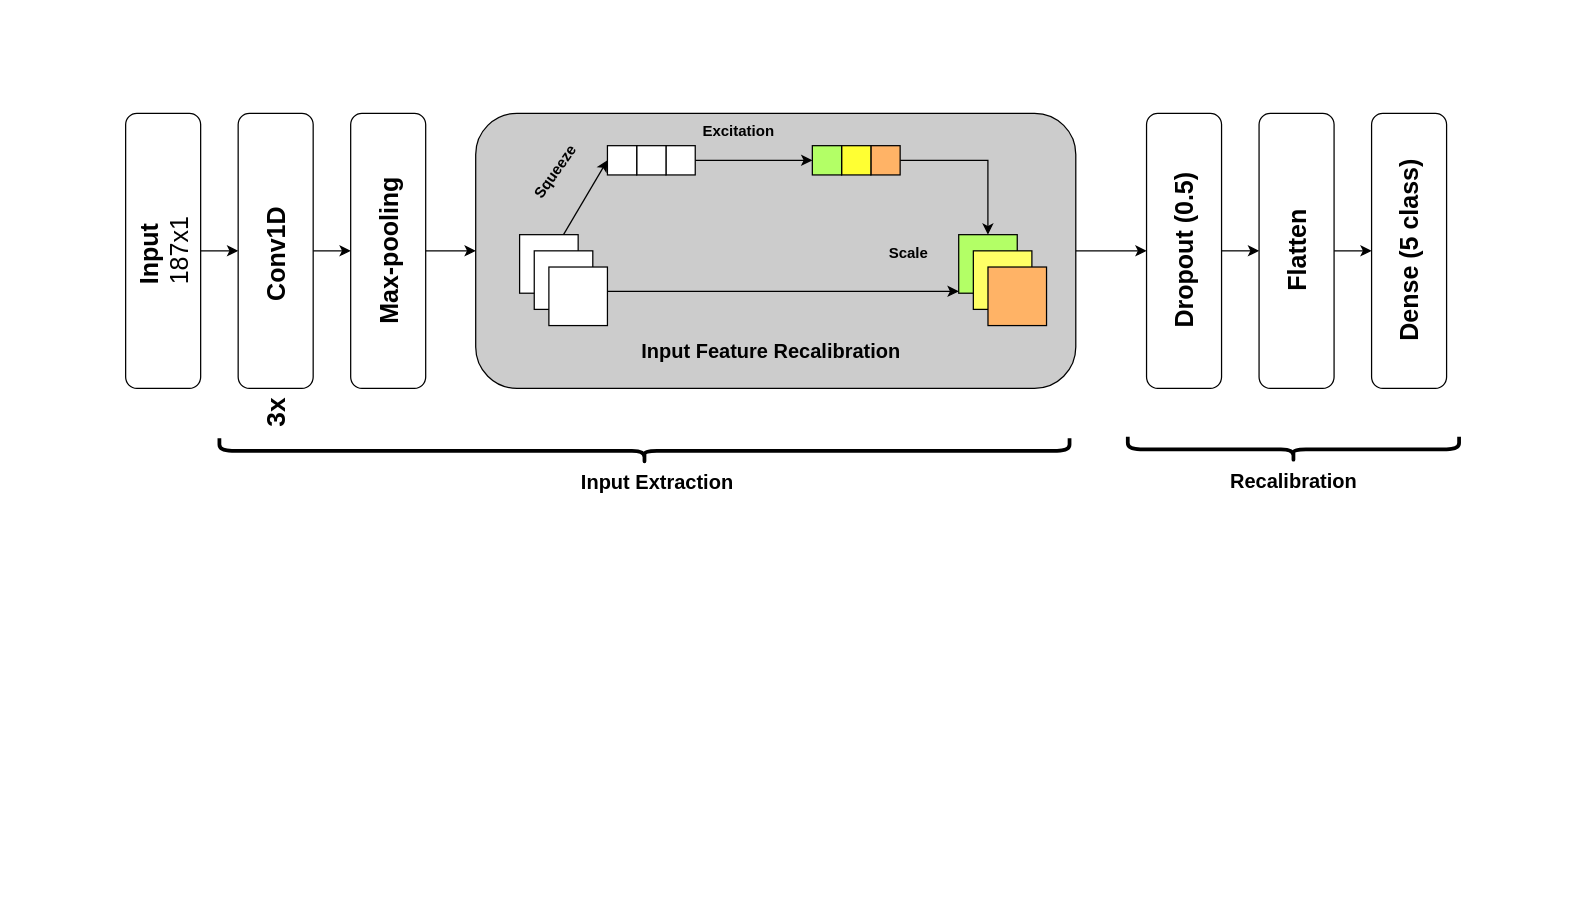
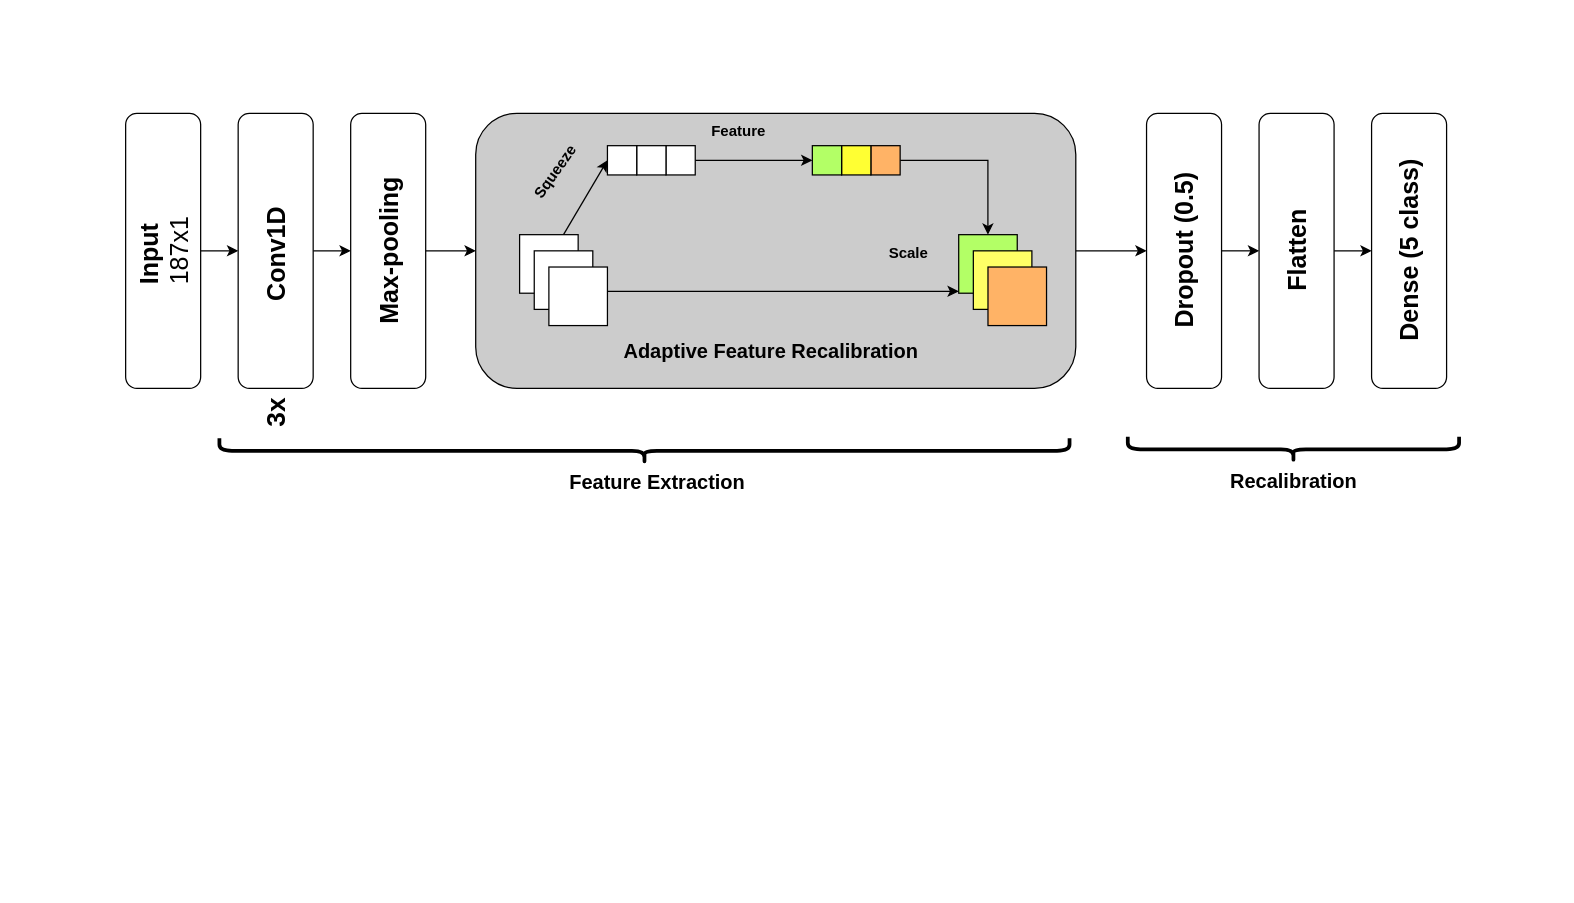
  <mxCell id="0" />
  <mxCell id="1" parent="0" />
  <mxCell id="2" style="edgeStyle=orthogonalEdgeStyle;rounded=0;orthogonalLoop=1;jettySize=auto;html=1;entryX=0.5;entryY=0;entryDx=0;entryDy=0;" edge="1" parent="1" source="3" target="5"><mxGeometry relative="1" as="geometry" /></mxCell>
  <mxCell id="3" value="&lt;b style=&quot;font-size: 20px;&quot;&gt;Input&amp;nbsp;&lt;/b&gt;&lt;br style=&quot;font-size: 20px;&quot;&gt;187x1" style="rounded=1;whiteSpace=wrap;html=1;fontSize=20;rotation=-90;" vertex="1" parent="1"><mxGeometry x="20" y="170" width="220" height="60" as="geometry" /></mxCell>
  <mxCell id="4" style="edgeStyle=orthogonalEdgeStyle;rounded=0;orthogonalLoop=1;jettySize=auto;html=1;" edge="1" parent="1" source="5" target="8"><mxGeometry relative="1" as="geometry" /></mxCell>
  <mxCell id="5" value="&lt;b&gt;Conv1D&amp;nbsp;&lt;br&gt;&lt;/b&gt;" style="rounded=1;whiteSpace=wrap;html=1;fontSize=20;rotation=-90;" vertex="1" parent="1"><mxGeometry x="110" y="170" width="220" height="60" as="geometry" /></mxCell>
  <mxCell id="6" value="&lt;b&gt;&lt;font style=&quot;font-size: 21px;&quot;&gt;3x&lt;/font&gt;&lt;/b&gt;" style="text;html=1;align=center;verticalAlign=middle;resizable=0;points=[];autosize=1;strokeColor=none;fillColor=none;rotation=-90;" vertex="1" parent="1"><mxGeometry x="195" y="310" width="50" height="40" as="geometry" /></mxCell>
  <mxCell id="7" style="edgeStyle=orthogonalEdgeStyle;rounded=0;orthogonalLoop=1;jettySize=auto;html=1;entryX=0;entryY=0.5;entryDx=0;entryDy=0;" edge="1" parent="1" source="8" target="10"><mxGeometry relative="1" as="geometry" /></mxCell>
  <mxCell id="8" value="&lt;b&gt;Max-pooling&lt;br&gt;&lt;/b&gt;" style="rounded=1;whiteSpace=wrap;html=1;fontSize=20;rotation=-90;" vertex="1" parent="1"><mxGeometry x="200" y="170" width="220" height="60" as="geometry" /></mxCell>
  <mxCell id="9" style="edgeStyle=orthogonalEdgeStyle;rounded=0;orthogonalLoop=1;jettySize=auto;html=1;entryX=0.5;entryY=0;entryDx=0;entryDy=0;" edge="1" parent="1" source="10" target="32"><mxGeometry relative="1" as="geometry" /></mxCell>
  <mxCell id="10" value="" style="rounded=1;whiteSpace=wrap;html=1;fillColor=#CCCCCC;container=0;" vertex="1" parent="1"><mxGeometry x="380" y="90" width="480.0" height="220" as="geometry" /></mxCell>
  <mxCell id="11" value="" style="whiteSpace=wrap;html=1;aspect=fixed;container=0;" vertex="1" parent="1"><mxGeometry x="415.122" y="187.059" width="46.829" height="46.829" as="geometry" /></mxCell>
  <mxCell id="12" value="" style="whiteSpace=wrap;html=1;aspect=fixed;container=0;" vertex="1" parent="1"><mxGeometry x="426.829" y="200" width="46.829" height="46.829" as="geometry" /></mxCell>
  <mxCell id="13" value="" style="whiteSpace=wrap;html=1;aspect=fixed;container=0;" vertex="1" parent="1"><mxGeometry x="438.537" y="212.941" width="46.829" height="46.829" as="geometry" /></mxCell>
  <mxCell id="14" value="" style="endArrow=classic;html=1;rounded=0;entryX=0;entryY=0.5;entryDx=0;entryDy=0;" edge="1" parent="1" target="30"><mxGeometry width="50" height="50" relative="1" as="geometry"><mxPoint x="450.244" y="187.059" as="sourcePoint" /><mxPoint x="485.366" y="128.824" as="targetPoint" /></mxGeometry></mxCell>
  <mxCell id="15" value="&lt;font style=&quot;font-size: 12px;&quot;&gt;Squeeze&lt;/font&gt;" style="text;html=1;align=center;verticalAlign=middle;resizable=0;points=[];autosize=1;strokeColor=none;fillColor=none;rotation=-55;fontSize=10;fontStyle=1;container=0;" vertex="1" parent="1"><mxGeometry x="409.268" y="122.353" width="70" height="30" as="geometry" /></mxCell>
  <mxCell id="16" style="edgeStyle=orthogonalEdgeStyle;rounded=0;orthogonalLoop=1;jettySize=auto;html=1;entryX=0;entryY=0.5;entryDx=0;entryDy=0;" edge="1" parent="1" source="28" target="27"><mxGeometry relative="1" as="geometry" /></mxCell>
- <mxCell id="17" value="&lt;font style=&quot;font-size: 12px;&quot;&gt;Excitation&lt;/font&gt;" style="text;html=1;align=center;verticalAlign=middle;resizable=0;points=[];autosize=1;strokeColor=none;fillColor=none;fontSize=10;fontStyle=1;container=0;" vertex="1" parent="1"><mxGeometry x="549.744" y="90" width="80" height="30" as="geometry" /></mxCell>
+ <mxCell id="17" value="&lt;font style=&quot;font-size: 12px;&quot;&gt;Feature&lt;/font&gt;" style="text;html=1;align=center;verticalAlign=middle;resizable=0;points=[];autosize=1;strokeColor=none;fillColor=none;fontSize=10;fontStyle=1;container=0;" vertex="1" parent="1"><mxGeometry x="549.744" y="90" width="80" height="30" as="geometry" /></mxCell>
  <mxCell id="18" value="" style="whiteSpace=wrap;html=1;aspect=fixed;fillColor=#B3FF66;container=0;" vertex="1" parent="1"><mxGeometry x="766.341" y="187.059" width="46.829" height="46.829" as="geometry" /></mxCell>
  <mxCell id="19" value="" style="whiteSpace=wrap;html=1;aspect=fixed;fillColor=#FFFF66;container=0;" vertex="1" parent="1"><mxGeometry x="778.049" y="200" width="46.829" height="46.829" as="geometry" /></mxCell>
  <mxCell id="20" value="" style="whiteSpace=wrap;html=1;aspect=fixed;fillColor=#FFB366;container=0;" vertex="1" parent="1"><mxGeometry x="789.756" y="212.941" width="46.829" height="46.829" as="geometry" /></mxCell>
  <mxCell id="21" style="edgeStyle=orthogonalEdgeStyle;rounded=0;orthogonalLoop=1;jettySize=auto;html=1;" edge="1" parent="1" source="13" target="18"><mxGeometry relative="1" as="geometry"><Array as="points"><mxPoint x="660.976" y="232.353" /><mxPoint x="660.976" y="232.353" /></Array></mxGeometry></mxCell>
  <mxCell id="22" style="edgeStyle=orthogonalEdgeStyle;rounded=0;orthogonalLoop=1;jettySize=auto;html=1;" edge="1" parent="1" source="25" target="18"><mxGeometry relative="1" as="geometry" /></mxCell>
  <mxCell id="23" value="Scale" style="text;html=1;align=center;verticalAlign=middle;resizable=0;points=[];autosize=1;strokeColor=none;fillColor=none;fontSize=12;fontStyle=1;container=0;" vertex="1" parent="1"><mxGeometry x="700.732" y="187.059" width="50" height="30" as="geometry" /></mxCell>
- <mxCell id="24" value="Input Feature Recalibration" style="text;html=1;align=center;verticalAlign=middle;resizable=0;points=[];autosize=1;strokeColor=none;fillColor=none;fontStyle=1;fontSize=16;container=0;" vertex="1" parent="1"><mxGeometry x="485.735" y="264.706" width="260" height="30" as="geometry" /></mxCell>
+ <mxCell id="24" value="Adaptive Feature Recalibration" style="text;html=1;align=center;verticalAlign=middle;resizable=0;points=[];autosize=1;strokeColor=none;fillColor=none;fontStyle=1;fontSize=16;container=0;" vertex="1" parent="1"><mxGeometry x="485.735" y="264.706" width="260" height="30" as="geometry" /></mxCell>
  <mxCell id="25" value="" style="whiteSpace=wrap;html=1;aspect=fixed;container=0;fillColor=#FFB366;" vertex="1" parent="1"><mxGeometry x="696.09" y="115.882" width="23.415" height="23.415" as="geometry" /></mxCell>
  <mxCell id="26" value="" style="whiteSpace=wrap;html=1;aspect=fixed;container=0;fillColor=#FFFF33;" vertex="1" parent="1"><mxGeometry x="672.679" y="115.882" width="23.415" height="23.415" as="geometry" /></mxCell>
  <mxCell id="27" value="" style="whiteSpace=wrap;html=1;aspect=fixed;container=0;fillColor=#B3FF66;" vertex="1" parent="1"><mxGeometry x="649.268" y="115.882" width="23.415" height="23.415" as="geometry" /></mxCell>
  <mxCell id="28" value="" style="whiteSpace=wrap;html=1;aspect=fixed;container=0;" vertex="1" parent="1"><mxGeometry x="532.187" y="115.882" width="23.415" height="23.415" as="geometry" /></mxCell>
  <mxCell id="29" value="" style="whiteSpace=wrap;html=1;aspect=fixed;container=0;" vertex="1" parent="1"><mxGeometry x="508.777" y="115.882" width="23.415" height="23.415" as="geometry" /></mxCell>
  <mxCell id="30" value="" style="whiteSpace=wrap;html=1;aspect=fixed;container=0;" vertex="1" parent="1"><mxGeometry x="485.366" y="115.882" width="23.415" height="23.415" as="geometry" /></mxCell>
  <mxCell id="31" style="edgeStyle=orthogonalEdgeStyle;rounded=0;orthogonalLoop=1;jettySize=auto;html=1;entryX=0.5;entryY=0;entryDx=0;entryDy=0;" edge="1" parent="1" source="32" target="34"><mxGeometry relative="1" as="geometry" /></mxCell>
  <mxCell id="32" value="&lt;b&gt;Dropout (0.5)&lt;br&gt;&lt;/b&gt;" style="rounded=1;whiteSpace=wrap;html=1;fontSize=20;rotation=-90;" vertex="1" parent="1"><mxGeometry x="836.59" y="170" width="220" height="60" as="geometry" /></mxCell>
  <mxCell id="33" style="edgeStyle=orthogonalEdgeStyle;rounded=0;orthogonalLoop=1;jettySize=auto;html=1;" edge="1" parent="1" source="34" target="35"><mxGeometry relative="1" as="geometry" /></mxCell>
  <mxCell id="34" value="&lt;b&gt;Flatten&lt;br&gt;&lt;/b&gt;" style="rounded=1;whiteSpace=wrap;html=1;fontSize=20;rotation=-90;" vertex="1" parent="1"><mxGeometry x="926.59" y="170" width="220" height="60" as="geometry" /></mxCell>
  <mxCell id="35" value="&lt;b&gt;Dense (5 class)&lt;br&gt;&lt;/b&gt;" style="rounded=1;whiteSpace=wrap;html=1;fontSize=20;rotation=-90;" vertex="1" parent="1"><mxGeometry x="1016.59" y="170" width="220" height="60" as="geometry" /></mxCell>
  <mxCell id="36" value="" style="shape=curlyBracket;whiteSpace=wrap;html=1;rounded=1;labelPosition=left;verticalLabelPosition=middle;align=right;verticalAlign=middle;rotation=-90;size=0.5;fontStyle=0;fontSize=22;strokeWidth=3;" vertex="1" parent="1"><mxGeometry x="505" y="20" width="20" height="680" as="geometry" /></mxCell>
- <mxCell id="37" value="&lt;b&gt;&lt;font style=&quot;font-size: 16px;&quot;&gt;Input Extraction&lt;/font&gt;&lt;/b&gt;" style="text;html=1;align=center;verticalAlign=middle;resizable=0;points=[];autosize=1;strokeColor=none;fillColor=none;" vertex="1" parent="1"><mxGeometry x="445" y="370" width="160" height="30" as="geometry" /></mxCell>
+ <mxCell id="37" value="&lt;b&gt;&lt;font style=&quot;font-size: 16px;&quot;&gt;Feature Extraction&lt;/font&gt;&lt;/b&gt;" style="text;html=1;align=center;verticalAlign=middle;resizable=0;points=[];autosize=1;strokeColor=none;fillColor=none;" vertex="1" parent="1"><mxGeometry x="445" y="370" width="160" height="30" as="geometry" /></mxCell>
  <mxCell id="38" value="" style="shape=curlyBracket;whiteSpace=wrap;html=1;rounded=1;labelPosition=left;verticalLabelPosition=middle;align=right;verticalAlign=middle;rotation=-90;size=0.5;fontStyle=0;fontSize=22;strokeWidth=3;" vertex="1" parent="1"><mxGeometry x="1024.09" y="226.25" width="20" height="265" as="geometry" /></mxCell>
  <mxCell id="39" value="&lt;b&gt;&lt;font style=&quot;font-size: 16px;&quot;&gt;Recalibration&lt;/font&gt;&lt;/b&gt;" style="text;html=1;align=center;verticalAlign=middle;resizable=0;points=[];autosize=1;strokeColor=none;fillColor=none;" vertex="1" parent="1"><mxGeometry x="969.09" y="368.75" width="130" height="30" as="geometry" /></mxCell>
